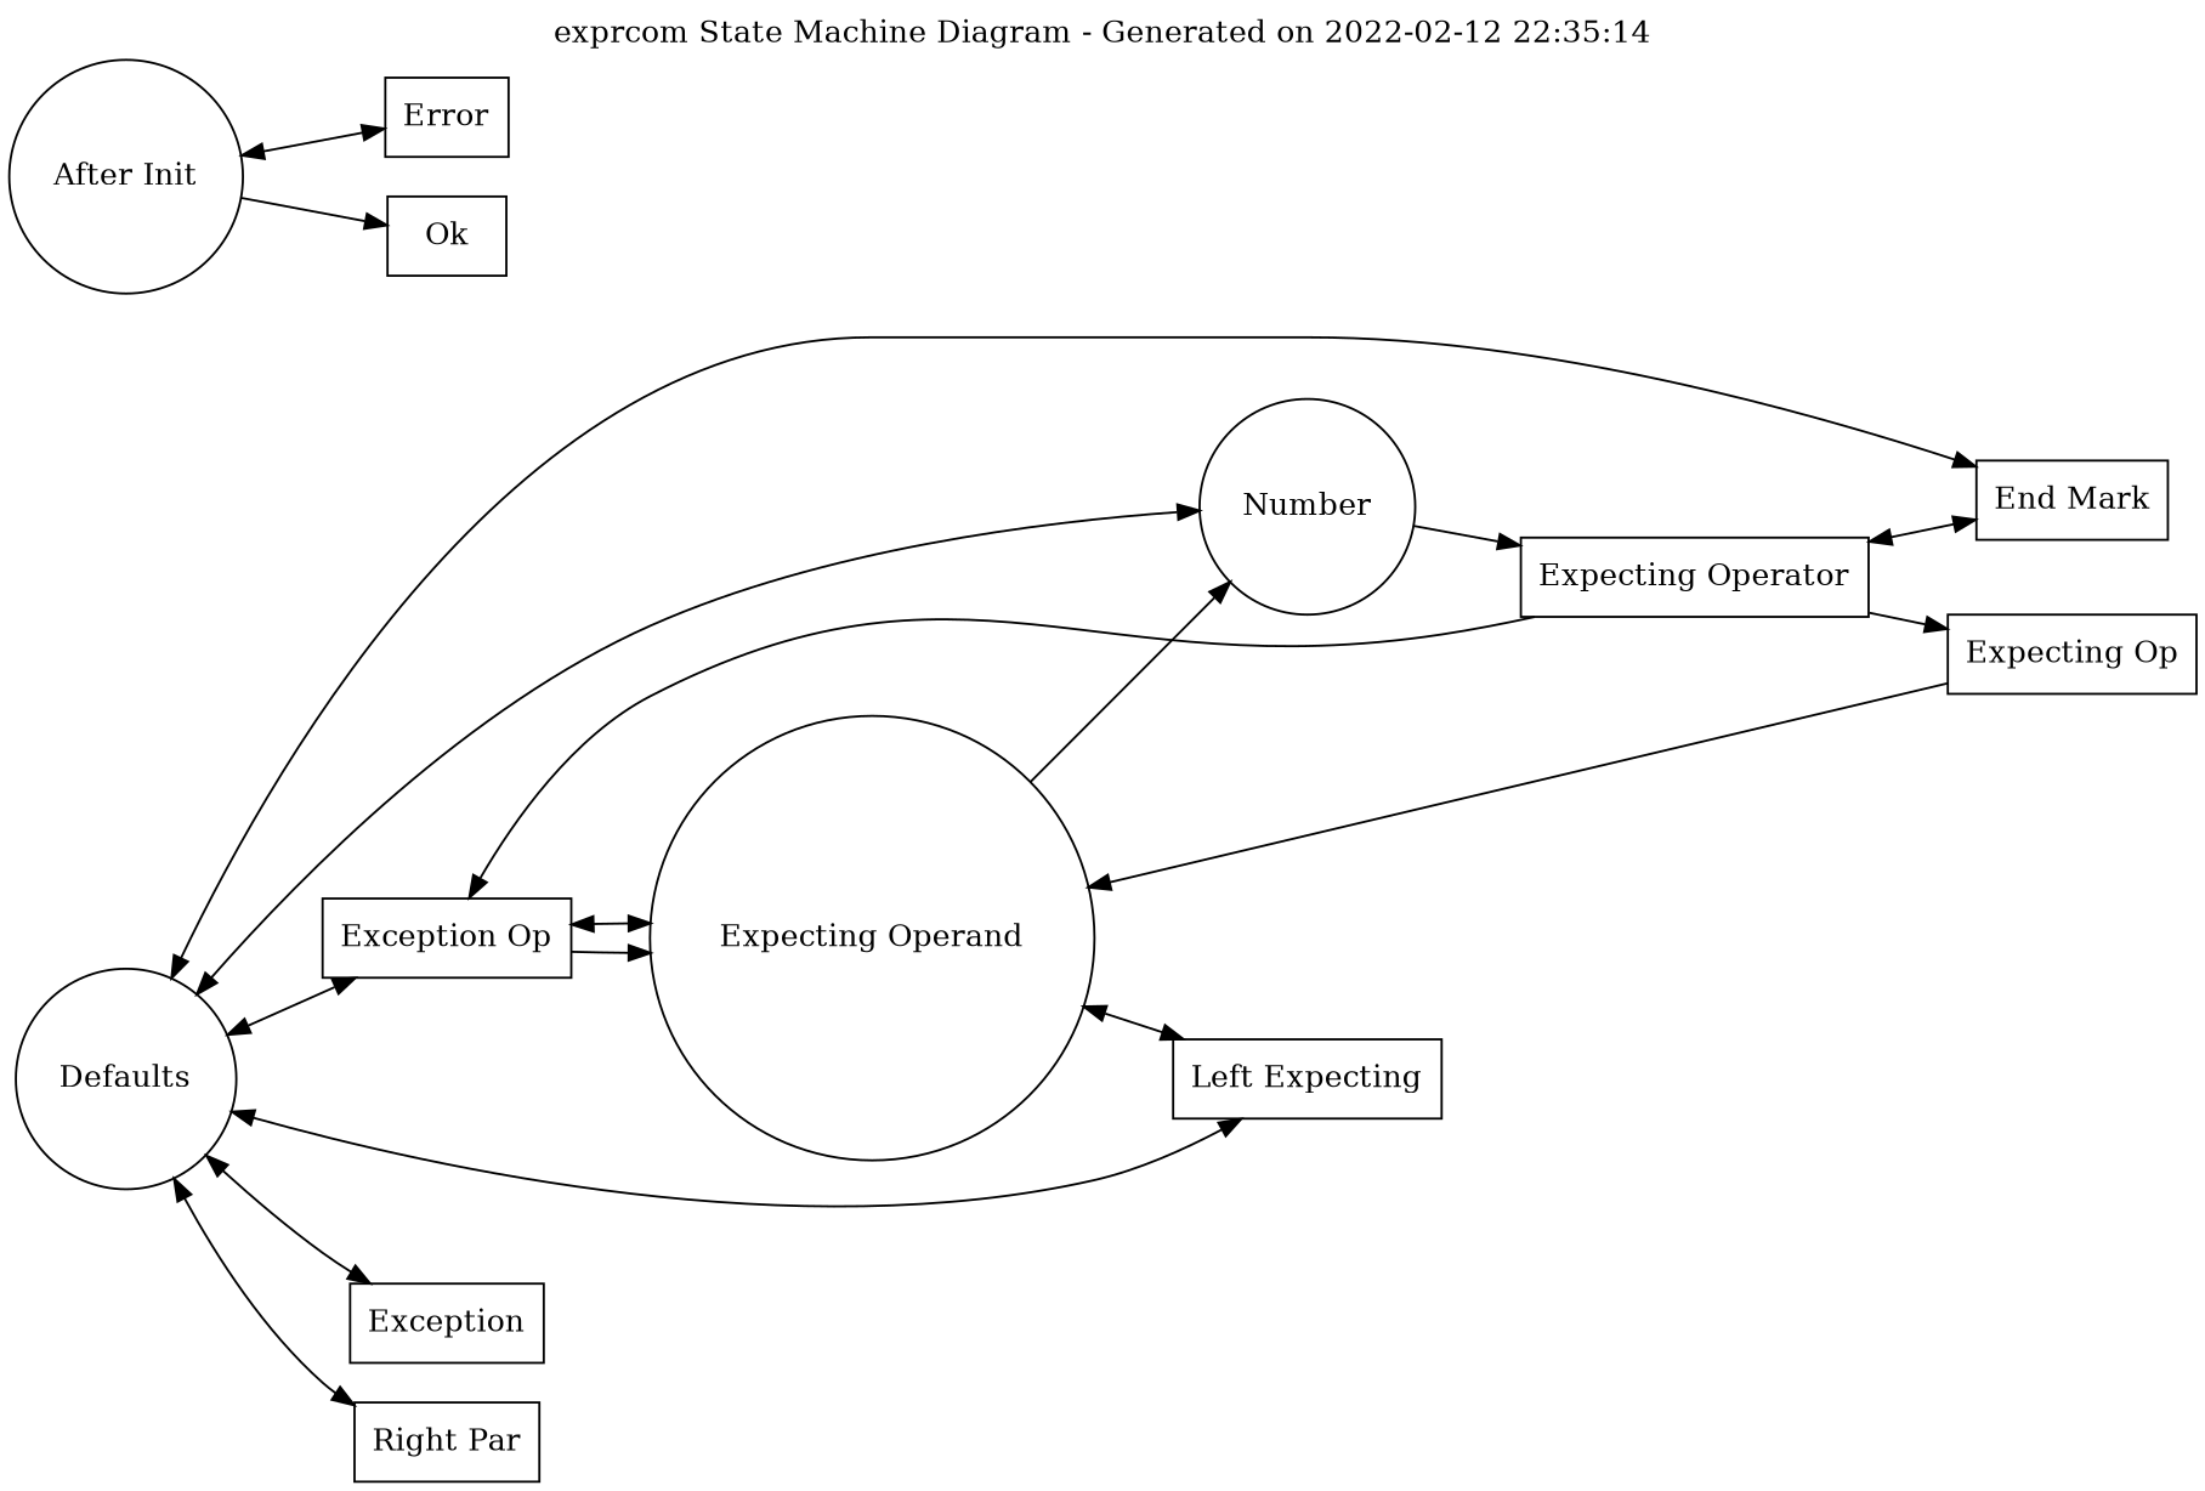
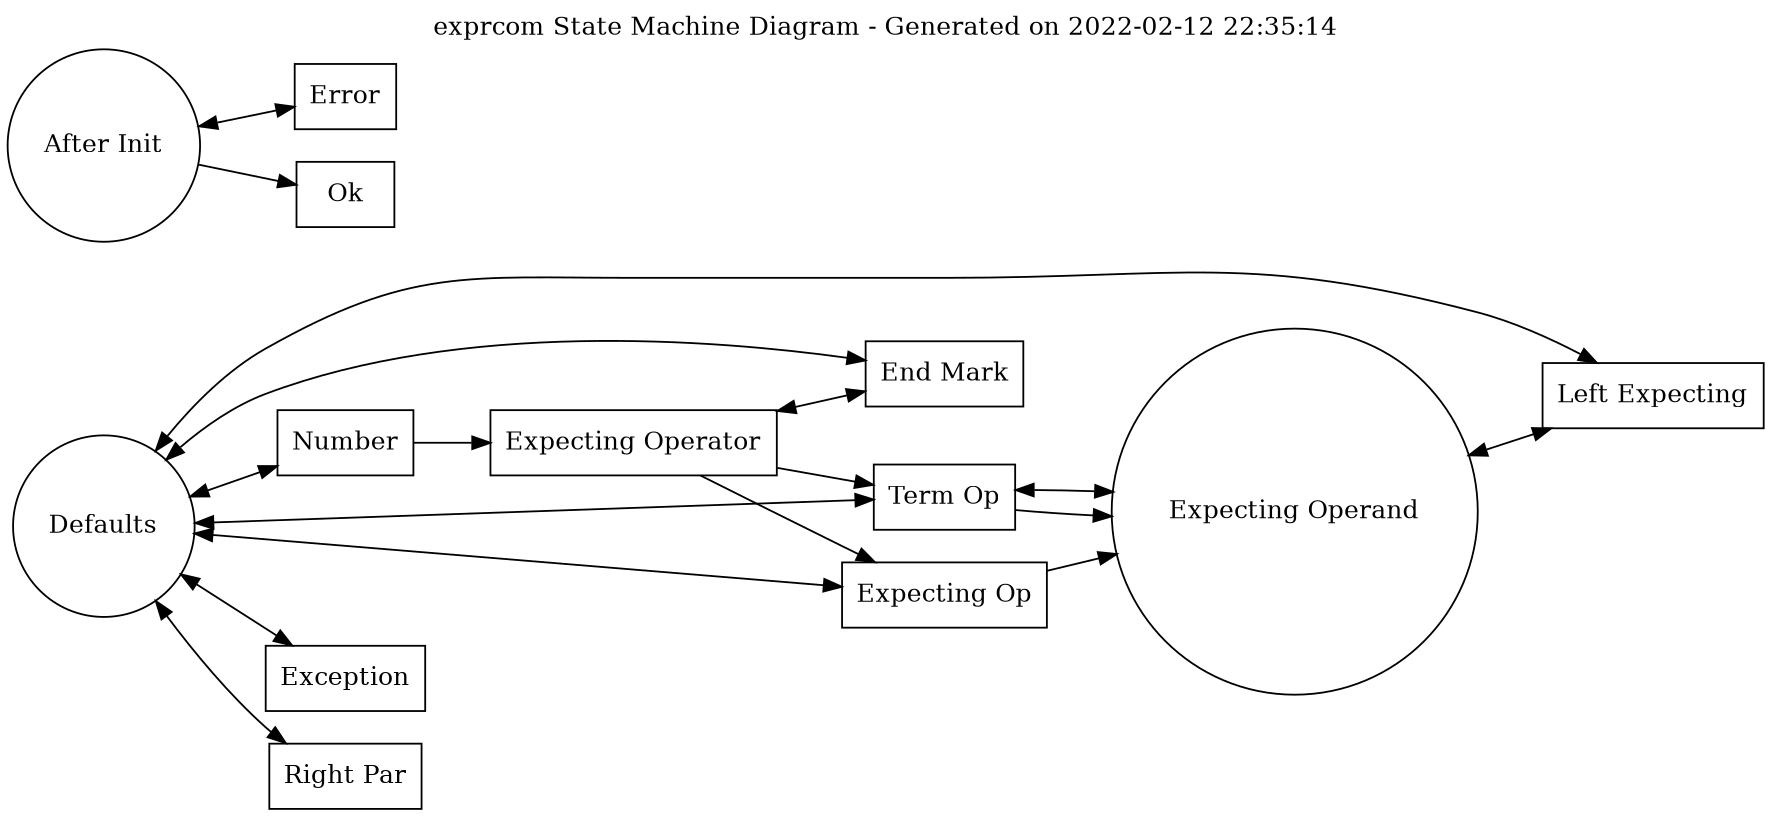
  digraph {
    label="exprcom State Machine Diagram - Generated on 2022-02-12 22:35:14"
    labelloc=t
    rankdir=LR
    node [shape=box]
    edge [dir=both]
    n1 [label=Defaults shape=circle]
    n2 [label="End Mark"]
    n3 [label=Exception]
    n4 [label="Left Expecting"]
-   n5 [label="Exception Op"]
-   n6 [label=Number shape=circle]
+   n5 [label="Term Op"]
+   n6 [label=Number]
    n7 [label="Right Par"]
    n8 [label="Expecting Op"]
    n9 [label="Expecting Operand" shape=circle]
    n10 [label="Expecting Operator"]
    n11 [label="After Init" shape=circle]
    n12 [label=Error]
    n13 [label=Ok]
    n1 -> n2
    n1 -> n3
    n1 -> n4
    n1 -> n5
    n1 -> n6
    n1 -> n7
+   n1 -> n8
    n5 -> n9 [dir=forward]
    n6 -> n10 [dir=forward]
    n8 -> n9 [dir=forward]
    n9 -> n4
    n9 -> n5
-   n9 -> n6 [dir=forward]
    n10 -> n2
    n10 -> n5 [dir=forward]
    n10 -> n8 [dir=forward]
    n11 -> n12
    n11 -> n13 [dir=forward]
  }
